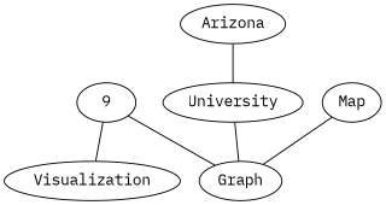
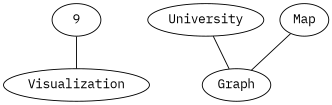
  graph {
    fontname="IBM Plex Mono"
    node [cluster=2 fontname="IBM Plex Mono"]
    edge [fontname="IBM Plex Mono"]
    n1 [cluster=3 label=Visualization]
    n2 [label=9 cluster=""]
    n3 [label="Graph"]
-   n4 [label=Arizona]
    n5 [label=University]
    n6 [cluster=1 label=Map]
    n2 -- n1
-   n2 -- n3
-   n4 -- n5
    n5 -- n3
    n6 -- n3
  }
